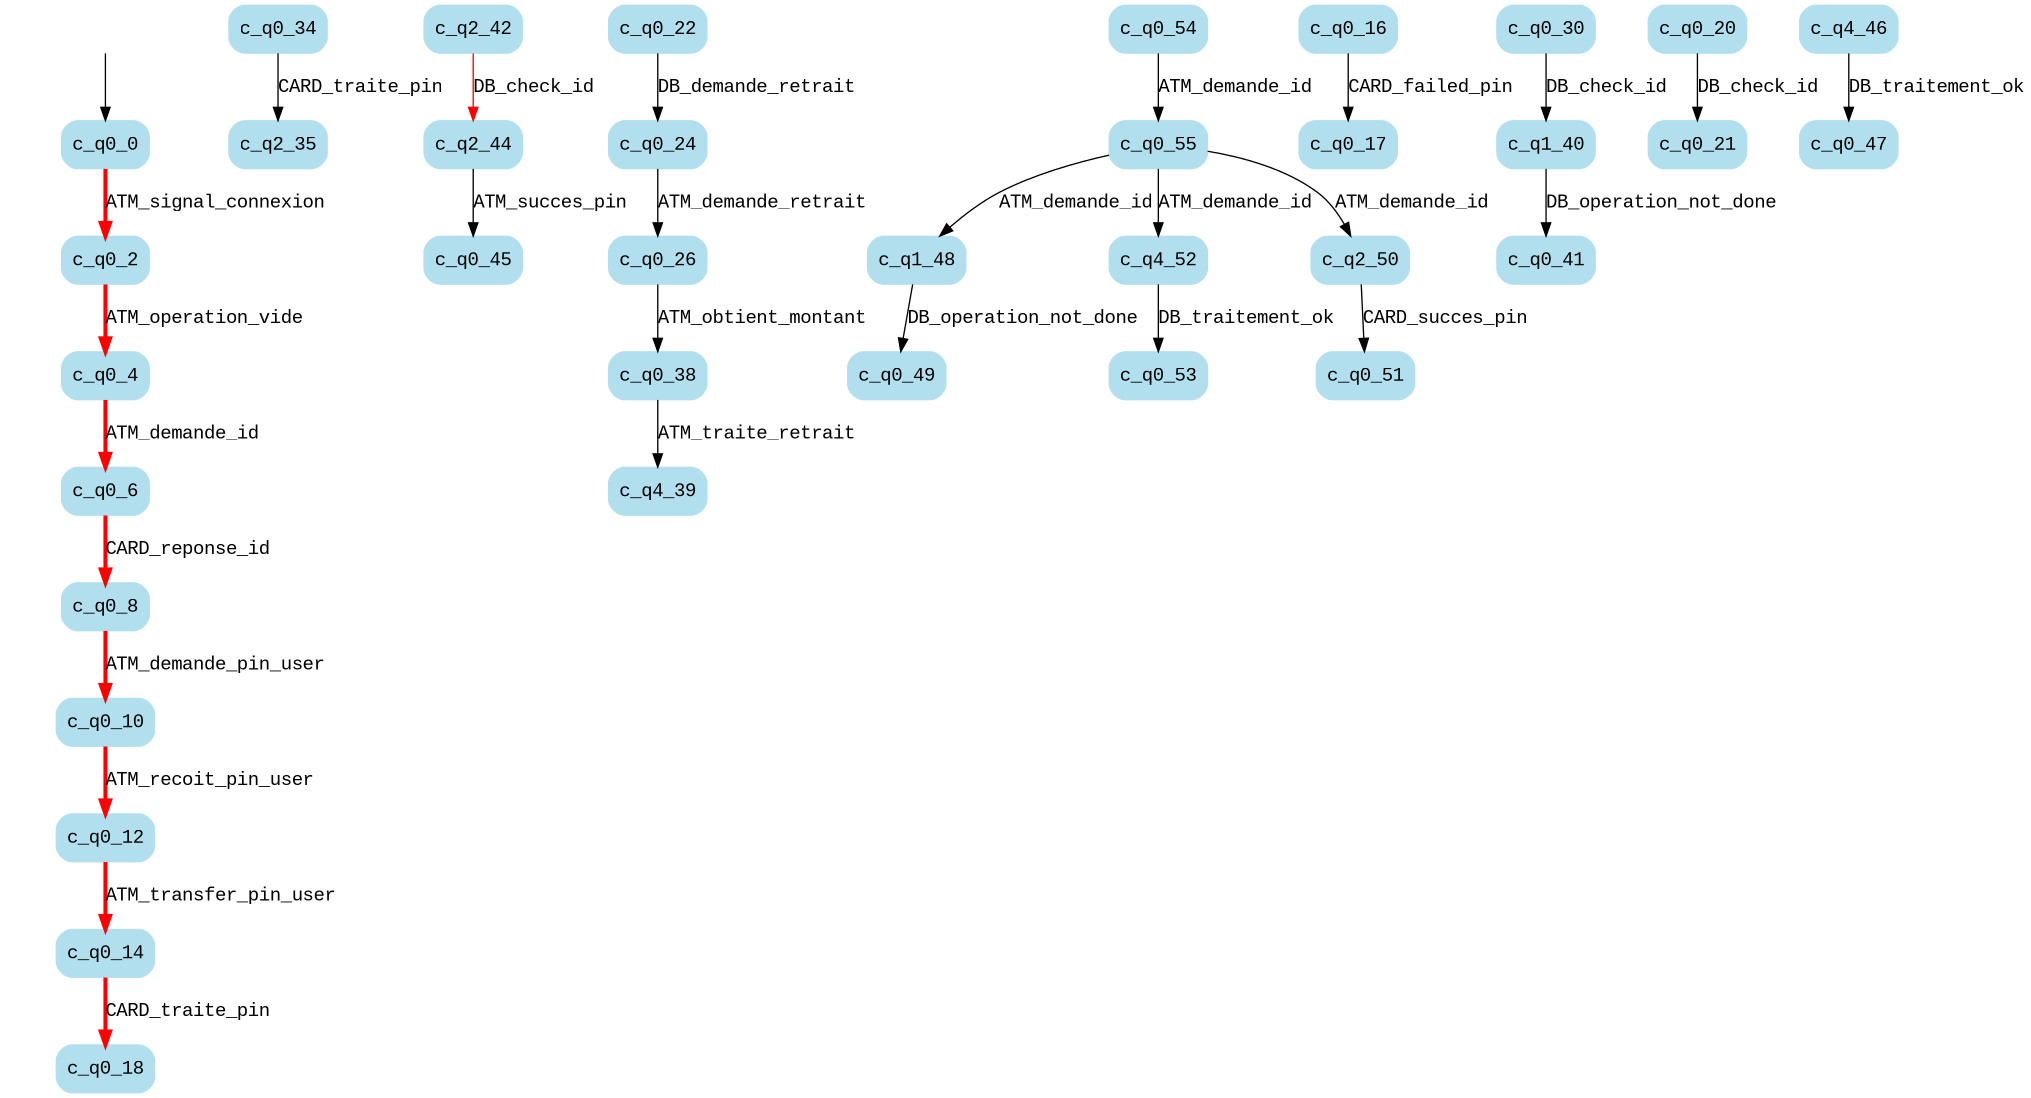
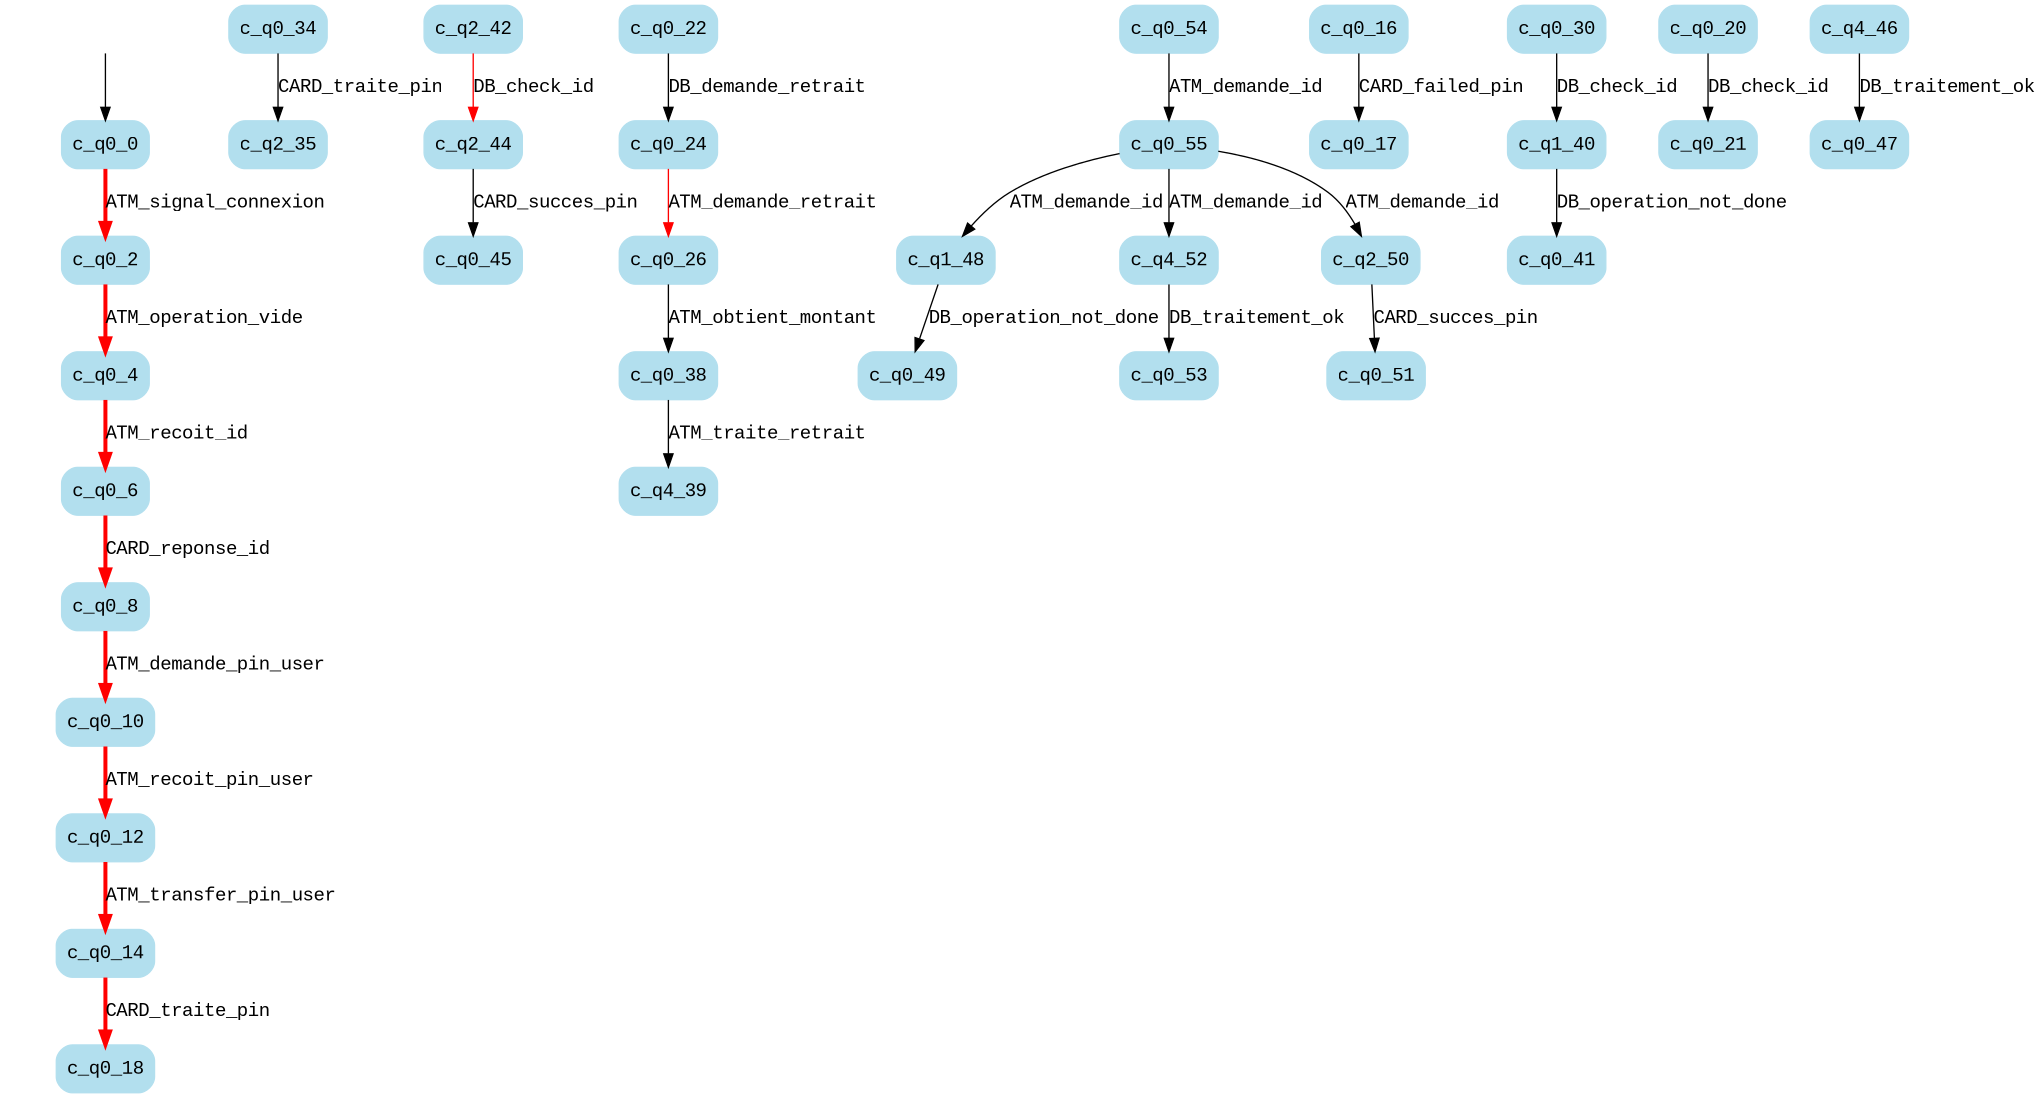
  digraph {
    fontname="Liberation Mono"
    rankdir=TB
    node [fontname="Liberation Mono" style="rounded, filled" color=lightblue2 shape=box]
    edge [fontname="Liberation Mono"]
    start_c_q0_0 [style=invisible color="" shape=""]
    n2 [label=c_q0_0]
    n3 [label=c_q0_2]
    n4 [label=c_q2_35]
    n5 [label=c_q0_45]
    n6 [label=c_q0_22]
    n7 [label=c_q0_24]
    n8 [label=c_q0_26]
    n9 [label=c_q0_4]
    n10 [label=c_q1_48]
    n11 [label=c_q0_49]
    n12 [label=c_q0_8]
    n13 [label=c_q0_10]
    n14 [label=c_q0_12]
    n15 [label=c_q0_17]
    n16 [label=c_q0_38]
    n17 [label=c_q4_39]
    n18 [label=c_q4_52]
    n19 [label=c_q0_53]
    n20 [label=c_q2_44]
    n21 [label=c_q1_40]
    n22 [label=c_q0_41]
    n23 [label=c_q0_6]
    n24 [label=c_q2_42]
    n25 [label=c_q0_30]
    n26 [label=c_q0_34]
    n27 [label=c_q0_54]
    n28 [label=c_q0_55]
    n29 [label=c_q2_50]
    n30 [label=c_q0_16]
    n31 [label=c_q0_51]
    n32 [label=c_q0_14]
    n33 [label=c_q0_18]
    n34 [label=c_q0_21]
    n35 [label=c_q0_47]
    n36 [label=c_q4_46]
    n37 [label=c_q0_20]
    start_c_q0_0 -> n2
    n2 -> n3 [color=red label=ATM_signal_connexion penwidth=3]
    n3 -> n9 [color=red label=ATM_operation_vide penwidth=3]
    n6 -> n7 [label=DB_demande_retrait]
-   n7 -> n8 [label=ATM_demande_retrait]
+   n7 -> n8 [label=ATM_demande_retrait color=red]
    n8 -> n16 [label=ATM_obtient_montant]
-   n9 -> n23 [color=red label=ATM_demande_id penwidth=3]
+   n9 -> n23 [color=red label=ATM_recoit_id penwidth=3]
    n10 -> n11 [label=DB_operation_not_done]
    n12 -> n13 [color=red label=ATM_demande_pin_user penwidth=3]
    n13 -> n14 [color=red label=ATM_recoit_pin_user penwidth=3]
    n14 -> n32 [color=red label=ATM_transfer_pin_user penwidth=3]
    n16 -> n17 [label=ATM_traite_retrait]
    n18 -> n19 [label=DB_traitement_ok]
-   n20 -> n5 [label=ATM_succes_pin]
+   n20 -> n5 [label=CARD_succes_pin]
    n21 -> n22 [label=DB_operation_not_done]
    n23 -> n12 [color=red label=CARD_reponse_id penwidth=3]
    n24 -> n20 [color=red label=DB_check_id]
    n25 -> n21 [label=DB_check_id]
    n26 -> n4 [label=CARD_traite_pin]
    n27 -> n28 [label=ATM_demande_id]
    n28 -> n10 [label=ATM_demande_id]
    n28 -> n18 [label=ATM_demande_id]
    n28 -> n29 [label=ATM_demande_id]
    n29 -> n31 [label=CARD_succes_pin]
    n30 -> n15 [label=CARD_failed_pin]
    n32 -> n33 [color=red label=CARD_traite_pin penwidth=3]
    n36 -> n35 [label=DB_traitement_ok]
    n37 -> n34 [label=DB_check_id]
  }
